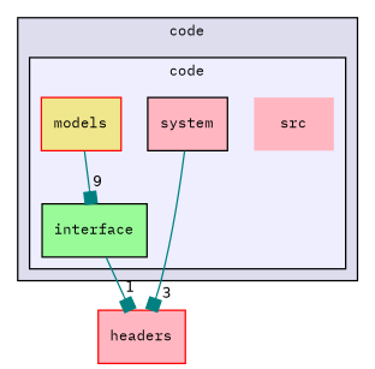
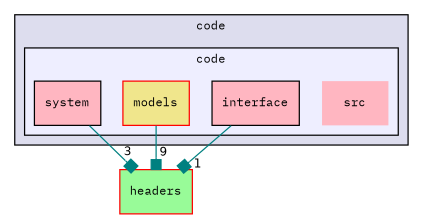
  digraph {
    compound=true
    fontname="IBM Plex Mono"
    node [fontname="IBM Plex Mono" fontsize=10 shape=box style=filled fillcolor=lightpink color=black]
    edge [labeldistance=1.5 labelfontname=Helvetica labelfontsize=10 color=teal arrowhead=box fontname="IBM Plex Mono"]
    n1 [label=src shape=plaintext color=""]
-   n2 [fillcolor=palegreen label=interface]
+   n2 [label=interface]
    n3 [color=red fillcolor=khaki label=models]
    n4 [label=system]
-   n5 [color=red label=headers]
+   n5 [color=red fillcolor=palegreen label=headers]
    subgraph cluster_1 {
      bgcolor="#ddddee"
      fontsize=10
      label=code
      pencolor=black
      subgraph cluster_2 {
        bgcolor="#eeeeff"
        fontsize=10
        pencolor=black
        n1
        n2
        n3
        n4
      }
    }
    n2 -> n5 [headlabel=1]
-   n3 -> n2 [headlabel=9]
+   n3 -> n5 [headlabel=9]
    n4 -> n5 [headlabel=3]
  }
